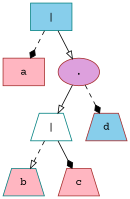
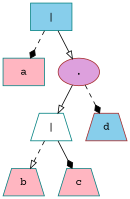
  digraph {
    fontname="Courier Prime"
    node [color=teal fillcolor=lightpink fontname="Courier Prime" shape=trapezium style=filled]
    edge [arrowhead=diamond fontname="Courier Prime" style=dashed]
    n1 [fillcolor=skyblue label="|" shape=box]
-   n2 [color=brown label=a shape=box]
+   n2 [label=a shape=box]
    n3 [color=brown fillcolor=plum label="." shape=ellipse]
    n4 [fillcolor=white label="|"]
    n5 [color=brown fillcolor=skyblue label=d]
    n6 [label=b]
-   n7 [color=brown label=c]
+   n7 [label=c]
    n1 -> n2
    n1 -> n3 [arrowhead=onormal style=solid]
    n3 -> n4 [arrowhead=onormal style=solid]
    n3 -> n5
    n4 -> n6 [arrowhead=onormal]
    n4 -> n7 [style=solid]
  }
